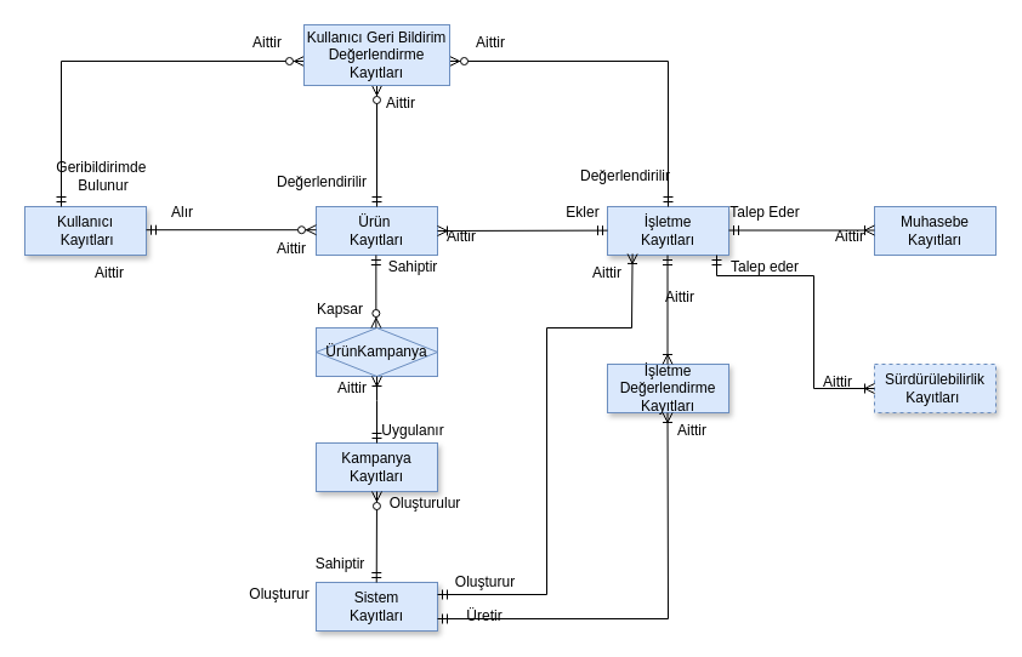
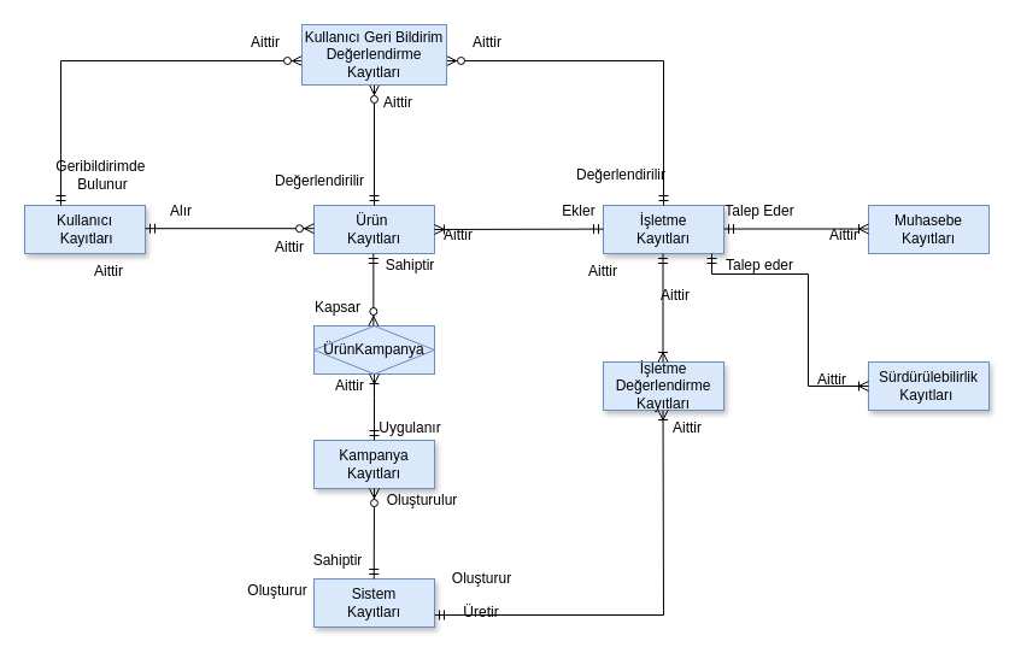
  <mxCell id="0" />
  <mxCell id="1" parent="0" />
  <mxCell id="2" value="Kullanıcı&lt;div&gt;&amp;nbsp;&lt;span style=&quot;background-color: transparent; color: light-dark(rgb(0, 0, 0), rgb(255, 255, 255));&quot;&gt;Kayıtları&lt;/span&gt;&lt;/div&gt;" style="whiteSpace=wrap;html=1;align=center;fillColor=#dae8fc;strokeColor=#6c8ebf;shadow=1;" parent="1" vertex="1"><mxGeometry x="20" y="170" width="100" height="40" as="geometry" /></mxCell>
  <mxCell id="3" value="Muhasebe&lt;div&gt;Kayıtları&lt;/div&gt;" style="whiteSpace=wrap;html=1;align=center;fillColor=#dae8fc;strokeColor=#6c8ebf;" parent="1" vertex="1"><mxGeometry x="720" y="170" width="100" height="40" as="geometry" /></mxCell>
  <mxCell id="4" value="İşletme&lt;div&gt;Kayıtları&lt;/div&gt;" style="whiteSpace=wrap;html=1;align=center;fillColor=#dae8fc;strokeColor=#6c8ebf;shadow=1;" parent="1" vertex="1"><mxGeometry x="500" y="170" width="100" height="40" as="geometry" /></mxCell>
  <mxCell id="5" value="İşletme Değerlendirme&lt;div&gt;Kayıtları&lt;/div&gt;" style="whiteSpace=wrap;html=1;align=center;fillColor=#dae8fc;strokeColor=#6c8ebf;shadow=1;" parent="1" vertex="1"><mxGeometry x="500" y="300" width="100" height="40" as="geometry" /></mxCell>
  <mxCell id="6" value="Kampanya&lt;div&gt;Kayıtları&lt;/div&gt;" style="whiteSpace=wrap;html=1;align=center;fillColor=#dae8fc;strokeColor=#6c8ebf;shadow=1;" parent="1" vertex="1"><mxGeometry x="260" y="365" width="100" height="40" as="geometry" /></mxCell>
- <mxCell id="7" value="Sürdürülebilirlik&lt;br&gt;&lt;div&gt;&lt;span style=&quot;background-color: transparent; color: light-dark(rgb(0, 0, 0), rgb(255, 255, 255));&quot;&gt;Kayıtları&lt;/span&gt;&amp;nbsp;&lt;/div&gt;" style="whiteSpace=wrap;html=1;align=center;fillColor=#dae8fc;strokeColor=#6c8ebf;shadow=1;dashed=1;" parent="1" vertex="1"><mxGeometry x="720" y="300" width="100" height="40" as="geometry" /></mxCell>
+ <mxCell id="7" value="Sürdürülebilirlik&lt;br&gt;&lt;div&gt;&lt;span style=&quot;background-color: transparent; color: light-dark(rgb(0, 0, 0), rgb(255, 255, 255));&quot;&gt;Kayıtları&lt;/span&gt;&amp;nbsp;&lt;/div&gt;" style="whiteSpace=wrap;html=1;align=center;fillColor=#dae8fc;strokeColor=#6c8ebf;shadow=1;" parent="1" vertex="1"><mxGeometry x="720" y="300" width="100" height="40" as="geometry" /></mxCell>
  <mxCell id="8" value="Sistem&lt;div&gt;Kayıtları&lt;/div&gt;" style="whiteSpace=wrap;html=1;align=center;fillColor=#dae8fc;strokeColor=#6c8ebf;shadow=1;" parent="1" vertex="1"><mxGeometry x="260" y="480" width="100" height="40" as="geometry" /></mxCell>
  <mxCell id="9" value="Ürün&amp;nbsp;&lt;div&gt;Kayıtları&lt;/div&gt;" style="whiteSpace=wrap;html=1;align=center;fillColor=#dae8fc;strokeColor=#6c8ebf;" parent="1" vertex="1"><mxGeometry x="260" y="170" width="100" height="40" as="geometry" /></mxCell>
  <mxCell id="10" value="" style="fontSize=12;html=1;endArrow=ERzeroToMany;startArrow=ERmandOne;rounded=0;exitX=0.5;exitY=0;exitDx=0;exitDy=0;" parent="1" source="9" edge="1"><mxGeometry width="100" height="100" relative="1" as="geometry"><mxPoint x="310.95" y="160" as="sourcePoint" /><mxPoint x="310" y="70" as="targetPoint" /></mxGeometry></mxCell>
  <mxCell id="11" value="" style="fontSize=12;html=1;endArrow=ERzeroToMany;startArrow=ERmandOne;rounded=0;exitX=0.5;exitY=0;exitDx=0;exitDy=0;" parent="1" source="4" edge="1"><mxGeometry width="100" height="100" relative="1" as="geometry"><mxPoint x="550" y="165" as="sourcePoint" /><mxPoint x="370" y="50" as="targetPoint" /><Array as="points"><mxPoint x="550" y="50" /></Array></mxGeometry></mxCell>
  <mxCell id="12" value="" style="fontSize=12;html=1;endArrow=ERzeroToMany;startArrow=ERmandOne;rounded=0;entryX=0.5;entryY=1;entryDx=0;entryDy=0;" parent="1" edge="1" target="6"><mxGeometry width="100" height="100" relative="1" as="geometry"><mxPoint x="309.72" y="480" as="sourcePoint" /><mxPoint x="309.72" y="410" as="targetPoint" /></mxGeometry></mxCell>
  <mxCell id="13" value="" style="fontSize=12;html=1;endArrow=ERzeroToMany;startArrow=ERmandOne;rounded=0;exitX=0.3;exitY=0;exitDx=0;exitDy=0;exitPerimeter=0;" parent="1" source="2" edge="1"><mxGeometry width="100" height="100" relative="1" as="geometry"><mxPoint x="50" y="-10" as="sourcePoint" /><mxPoint x="250" y="50" as="targetPoint" /><Array as="points"><mxPoint x="50" y="50" /></Array></mxGeometry></mxCell>
  <mxCell id="14" value="" style="fontSize=12;html=1;endArrow=ERoneToMany;startArrow=ERmandOne;rounded=0;" parent="1" edge="1"><mxGeometry width="100" height="100" relative="1" as="geometry"><mxPoint x="600" y="189.52" as="sourcePoint" /><mxPoint x="720" y="189.52" as="targetPoint" /></mxGeometry></mxCell>
  <mxCell id="15" value="" style="fontSize=12;html=1;endArrow=ERoneToMany;startArrow=ERmandOne;rounded=0;" parent="1" edge="1"><mxGeometry width="100" height="100" relative="1" as="geometry"><mxPoint x="549.52" y="210" as="sourcePoint" /><mxPoint x="549.52" y="300" as="targetPoint" /></mxGeometry></mxCell>
  <mxCell id="16" value="" style="fontSize=12;html=1;endArrow=ERoneToMany;startArrow=ERmandOne;rounded=0;exitX=1;exitY=0.75;exitDx=0;exitDy=0;" parent="1" source="8" edge="1"><mxGeometry width="100" height="100" relative="1" as="geometry"><mxPoint x="370" y="455" as="sourcePoint" /><mxPoint x="549.52" y="340" as="targetPoint" /><Array as="points"><mxPoint x="550" y="510" /></Array></mxGeometry></mxCell>
  <mxCell id="17" value="" style="fontSize=12;html=1;endArrow=ERoneToMany;startArrow=ERmandOne;rounded=0;entryX=0;entryY=0.5;entryDx=0;entryDy=0;" parent="1" target="7" edge="1"><mxGeometry width="100" height="100" relative="1" as="geometry"><mxPoint x="590" y="210" as="sourcePoint" /><mxPoint x="720" y="327" as="targetPoint" /><Array as="points"><mxPoint x="590" y="227" /><mxPoint x="670" y="227" /><mxPoint x="670" y="320" /></Array></mxGeometry></mxCell>
- <mxCell id="18" value="" style="fontSize=12;html=1;endArrow=ERoneToMany;startArrow=ERmandOne;rounded=0;exitX=1;exitY=0.25;exitDx=0;exitDy=0;entryX=0.206;entryY=0.974;entryDx=0;entryDy=0;entryPerimeter=0;" parent="1" source="8" target="4" edge="1"><mxGeometry width="100" height="100" relative="1" as="geometry"><mxPoint x="424" y="440" as="sourcePoint" /><mxPoint x="520" y="220" as="targetPoint" /><Array as="points"><mxPoint x="450" y="490" /><mxPoint x="450" y="270" /><mxPoint x="520" y="270" /></Array></mxGeometry></mxCell>
  <mxCell id="19" value="Alır" style="text;html=1;align=center;verticalAlign=middle;whiteSpace=wrap;rounded=0;" parent="1" vertex="1"><mxGeometry x="130" y="170" width="40" height="10" as="geometry" /></mxCell>
  <mxCell id="20" value="Ekler" style="text;html=1;align=center;verticalAlign=middle;whiteSpace=wrap;rounded=0;" parent="1" vertex="1"><mxGeometry x="460" y="170" width="40" height="10" as="geometry" /></mxCell>
  <mxCell id="21" value="Aittir" style="text;html=1;align=center;verticalAlign=middle;whiteSpace=wrap;rounded=0;" parent="1" vertex="1"><mxGeometry x="360" y="190" width="40" height="10" as="geometry" /></mxCell>
  <mxCell id="22" value="Üretir" style="text;html=1;align=center;verticalAlign=middle;whiteSpace=wrap;rounded=0;" parent="1" vertex="1"><mxGeometry x="374" y="500" width="50" height="15" as="geometry" /></mxCell>
  <mxCell id="23" value="Aittir" style="text;html=1;align=center;verticalAlign=middle;whiteSpace=wrap;rounded=0;" parent="1" vertex="1"><mxGeometry x="540" y="240" width="40" height="10" as="geometry" /></mxCell>
  <mxCell id="24" value="Aittir" style="text;html=1;align=center;verticalAlign=middle;whiteSpace=wrap;rounded=0;" parent="1" vertex="1"><mxGeometry x="680" y="190" width="40" height="10" as="geometry" /></mxCell>
  <mxCell id="25" value="Aittir" style="text;html=1;align=center;verticalAlign=middle;whiteSpace=wrap;rounded=0;" parent="1" vertex="1"><mxGeometry x="310" y="80" width="40" height="10" as="geometry" /></mxCell>
  <mxCell id="26" value="Geribildirimde&amp;nbsp;&lt;div&gt;Bulunur&lt;/div&gt;" style="text;html=1;align=center;verticalAlign=middle;whiteSpace=wrap;rounded=0;" parent="1" vertex="1"><mxGeometry x="50" y="135" width="70" height="20" as="geometry" /></mxCell>
  <mxCell id="27" value="Oluşturulur" style="text;html=1;align=center;verticalAlign=middle;whiteSpace=wrap;rounded=0;" parent="1" vertex="1"><mxGeometry x="330" y="410" width="40" height="10" as="geometry" /></mxCell>
  <mxCell id="28" value="Uygulanır" style="text;html=1;align=center;verticalAlign=middle;whiteSpace=wrap;rounded=0;" parent="1" vertex="1"><mxGeometry x="320" y="350" width="40" height="10" as="geometry" /></mxCell>
  <mxCell id="29" value="" style="fontSize=12;html=1;endArrow=ERoneToMany;startArrow=ERmandOne;rounded=0;entryX=1;entryY=0.5;entryDx=0;entryDy=0;" parent="1" target="9" edge="1"><mxGeometry width="100" height="100" relative="1" as="geometry"><mxPoint x="500" y="189.62" as="sourcePoint" /><mxPoint x="400" y="189.62" as="targetPoint" /></mxGeometry></mxCell>
  <mxCell id="30" value="Aittir" style="text;html=1;align=center;verticalAlign=middle;whiteSpace=wrap;rounded=0;" parent="1" vertex="1"><mxGeometry x="200" y="30" width="40" height="10" as="geometry" /></mxCell>
  <mxCell id="31" value="Aittir" style="text;html=1;align=center;verticalAlign=middle;whiteSpace=wrap;rounded=0;" parent="1" vertex="1"><mxGeometry x="220" y="200" width="40" height="10" as="geometry" /></mxCell>
  <mxCell id="32" value="Değerlendirilir" style="text;html=1;align=center;verticalAlign=middle;whiteSpace=wrap;rounded=0;" parent="1" vertex="1"><mxGeometry x="240" y="145" width="50" height="10" as="geometry" /></mxCell>
  <mxCell id="33" value="Aittir" style="text;html=1;align=center;verticalAlign=middle;whiteSpace=wrap;rounded=0;" parent="1" vertex="1"><mxGeometry x="383.5" y="30" width="40" height="10" as="geometry" /></mxCell>
  <mxCell id="34" value="Talep Eder" style="text;html=1;align=center;verticalAlign=middle;whiteSpace=wrap;rounded=0;" parent="1" vertex="1"><mxGeometry x="590" y="170" width="80" height="10" as="geometry" /></mxCell>
  <mxCell id="35" value="Kapsar" style="text;html=1;align=center;verticalAlign=middle;whiteSpace=wrap;rounded=0;" parent="1" vertex="1"><mxGeometry x="260" y="250" width="40" height="10" as="geometry" /></mxCell>
  <mxCell id="36" value="Aittir" style="text;html=1;align=center;verticalAlign=middle;whiteSpace=wrap;rounded=0;" parent="1" vertex="1"><mxGeometry x="70" y="220" width="40" height="10" as="geometry" /></mxCell>
  <mxCell id="37" value="Oluşturur" style="text;html=1;align=center;verticalAlign=middle;whiteSpace=wrap;rounded=0;" parent="1" vertex="1"><mxGeometry x="376.5" y="470" width="45" height="20" as="geometry" /></mxCell>
  <mxCell id="38" value="Oluşturur" style="text;html=1;align=center;verticalAlign=middle;whiteSpace=wrap;rounded=0;" parent="1" vertex="1"><mxGeometry x="200" y="480" width="60" height="20" as="geometry" /></mxCell>
  <mxCell id="39" value="Aittir" style="text;html=1;align=center;verticalAlign=middle;whiteSpace=wrap;rounded=0;" parent="1" vertex="1"><mxGeometry x="540" y="340" width="60" height="30" as="geometry" /></mxCell>
  <mxCell id="40" value="Aittir" style="text;html=1;align=center;verticalAlign=middle;whiteSpace=wrap;rounded=0;" parent="1" vertex="1"><mxGeometry x="670" y="310" width="40" height="10" as="geometry" /></mxCell>
  <mxCell id="41" value="Talep eder" style="text;html=1;align=center;verticalAlign=middle;whiteSpace=wrap;rounded=0;" parent="1" vertex="1"><mxGeometry x="600" y="215" width="60" height="10" as="geometry" /></mxCell>
  <mxCell id="42" value="Kullanıcı Geri Bildirim Değerlendirme&lt;div&gt;Kayıtları&lt;/div&gt;" style="whiteSpace=wrap;html=1;align=center;fillColor=#dae8fc;strokeColor=#6c8ebf;" parent="1" vertex="1"><mxGeometry x="250" y="20" width="120" height="50" as="geometry" /></mxCell>
  <mxCell id="43" value="Aittir" style="text;html=1;align=center;verticalAlign=middle;whiteSpace=wrap;rounded=0;" parent="1" vertex="1"><mxGeometry x="480" y="220" width="40" height="10" as="geometry" /></mxCell>
  <mxCell id="44" value="Değerlendirilir" style="text;html=1;align=center;verticalAlign=middle;whiteSpace=wrap;rounded=0;" parent="1" vertex="1"><mxGeometry x="490" y="140" width="50" height="10" as="geometry" /></mxCell>
  <mxCell id="45" value="" style="fontSize=12;html=1;endArrow=ERzeroToMany;startArrow=ERmandOne;rounded=0;" parent="1" edge="1"><mxGeometry width="100" height="100" relative="1" as="geometry"><mxPoint x="120" y="189.2" as="sourcePoint" /><mxPoint x="260" y="189.2" as="targetPoint" /></mxGeometry></mxCell>
  <mxCell id="46" value="ÜrünKampanya" style="shape=associativeEntity;whiteSpace=wrap;html=1;align=center;fillColor=#dae8fc;strokeColor=#6c8ebf;" vertex="1" parent="1"><mxGeometry x="260" y="270" width="100" height="40" as="geometry" /></mxCell>
  <mxCell id="47" value="" style="fontSize=12;html=1;endArrow=ERzeroToMany;startArrow=ERmandOne;rounded=0;" edge="1" parent="1"><mxGeometry width="100" height="100" relative="1" as="geometry"><mxPoint x="309.35" y="210" as="sourcePoint" /><mxPoint x="309.35" y="270" as="targetPoint" /></mxGeometry></mxCell>
  <mxCell id="48" value="Sahiptir" style="text;html=1;align=center;verticalAlign=middle;whiteSpace=wrap;rounded=0;" vertex="1" parent="1"><mxGeometry x="320" y="215" width="40" height="10" as="geometry" /></mxCell>
  <mxCell id="49" value="Aittir" style="text;html=1;align=center;verticalAlign=middle;whiteSpace=wrap;rounded=0;" vertex="1" parent="1"><mxGeometry x="270" y="315" width="40" height="10" as="geometry" /></mxCell>
  <mxCell id="50" value="Sahiptir" style="text;html=1;align=center;verticalAlign=middle;whiteSpace=wrap;rounded=0;" vertex="1" parent="1"><mxGeometry x="260" y="460" width="40" height="10" as="geometry" /></mxCell>
  <mxCell id="51" value="" style="fontSize=12;html=1;endArrow=ERoneToMany;startArrow=ERmandOne;rounded=0;" edge="1" parent="1"><mxGeometry width="100" height="100" relative="1" as="geometry"><mxPoint x="310" y="365" as="sourcePoint" /><mxPoint x="310" y="310" as="targetPoint" /><Array as="points"><mxPoint x="310" y="330" /></Array></mxGeometry></mxCell>
